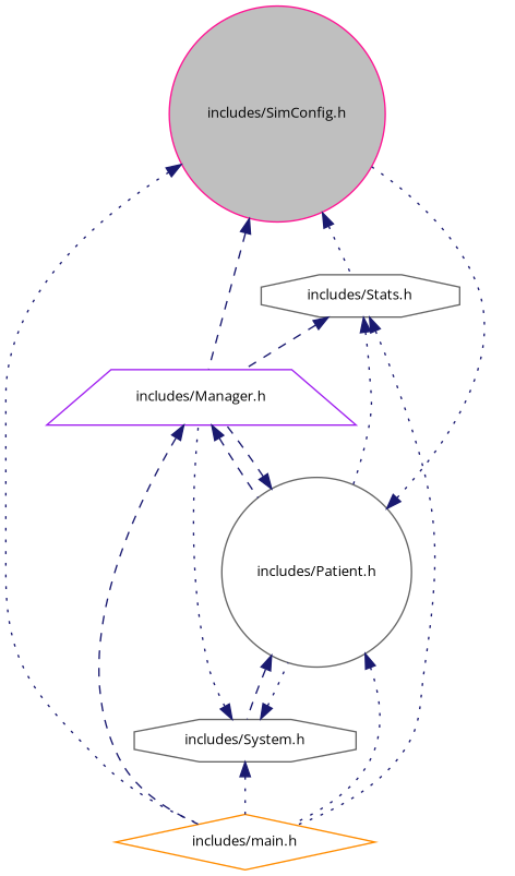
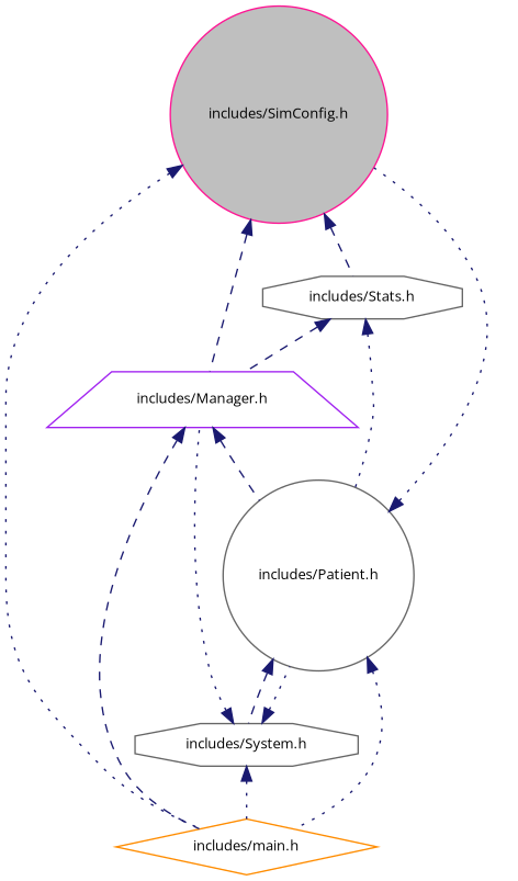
  digraph {
    fontname="Open Sans"
    node [color=gray40 fillcolor=white fontname="Open Sans" fontsize=10 shape=circle style=filled]
    edge [color=midnightblue dir=back fontname="Open Sans" fontsize=10 labelfontname=Helvetica labelfontsize=10 style=dotted]
    n1 [color=deeppink fillcolor=grey75 fontcolor=black height=0.2 label="includes/SimConfig.h" width=0.4]
    n2 [color=purple height=0.2 label="includes/Manager.h" shape=trapezium width=0.4]
    n3 [color=darkorange height=0.2 label="includes/main.h" shape=diamond width=0.4]
    n4 [height=0.2 label="includes/Stats.h" shape=octagon width=0.4]
    n5 [height=0.2 label="includes/Patient.h" width=0.4]
    n6 [height=0.2 label="includes/System.h" shape=octagon width=0.4]
    n1 -> n2 [style=dashed]
    n1 -> n3
-   n1 -> n4
+   n1 -> n4 [style=dashed]
    n2 -> n3 [style=dashed]
    n2 -> n5 [style=dashed]
    n4 -> n2 [style=dashed]
-   n4 -> n3
    n4 -> n5
    n5 -> n1
-   n5 -> n2 [style=dashed]
    n5 -> n3
    n5 -> n6 [style=dashed]
    n6 -> n2
    n6 -> n3
    n6 -> n5
  }
